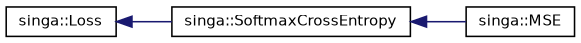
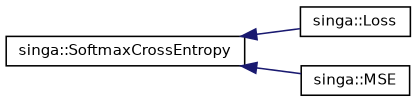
  digraph {
    rankdir=LR
    node [color=black fillcolor=white fontname=Helvetica fontsize=10 shape=record style=filled]
    edge [color=midnightblue dir=back fontname=Helvetica fontsize=10 labelfontname=Helvetica labelfontsize=10 style=solid]
    n1 [height=0.2 label="singa::Loss" width=0.4]
    n2 [height=0.2 label="singa::SoftmaxCrossEntropy" width=0.4]
    n3 [height=0.2 label="singa::MSE" width=0.4]
-   n1 -> n2
+   n2 -> n1
    n2 -> n3
  }
